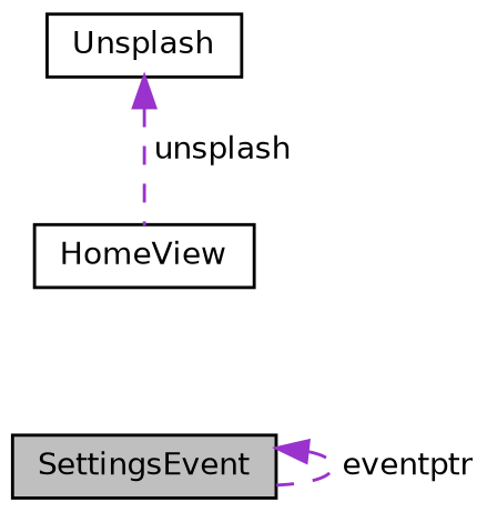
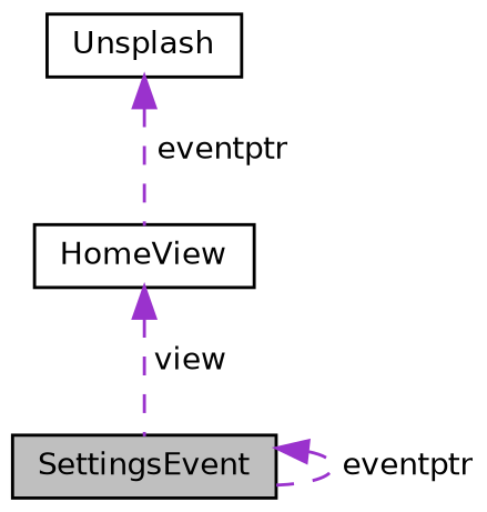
  digraph {
    node [color=black fillcolor=white fontname=Helvetica fontsize=10 shape=record style=filled]
    edge [color=darkorchid3 dir=back fontname=Helvetica fontsize=10 labelfontname=Helvetica labelfontsize=10 style=dashed]
    n1 [fillcolor=grey75 fontcolor=black height=0.2 label=SettingsEvent width=0.4]
    n2 [height=0.2 label=HomeView width=0.4]
    n3 [height=0.2 label=Unsplash width=0.4]
    n1 -> n1 [label=" eventptr"]
-   n3 -> n2 [label=" unsplash"]
+   n2 -> n1 [label=" view"]
+   n3 -> n2 [label=" eventptr"]
  }
